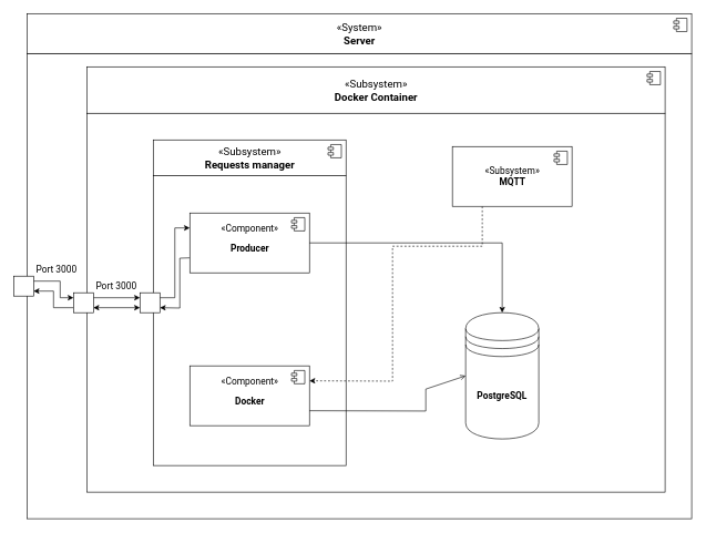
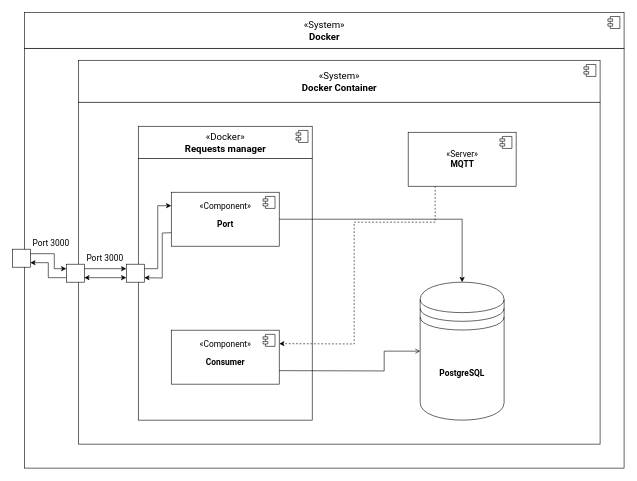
  <mxCell id="0" />
  <mxCell id="1" parent="0" />
  <mxCell id="2" value="" style="rounded=0;whiteSpace=wrap;html=1;align=center;verticalAlign=middle;fontFamily=Roboto;fontSource=https%3A%2F%2Ffonts.googleapis.com%2Fcss%3Ffamily%3DRoboto;" vertex="1" parent="1"><mxGeometry x="40" y="80" width="1000" height="700" as="geometry" /></mxCell>
- <mxCell id="3" value="&lt;font style=&quot;font-size: 16px&quot; data-font-src=&quot;https://fonts.googleapis.com/css?family=Roboto&quot;&gt;«System»&lt;br&gt;&lt;b&gt;Server&lt;/b&gt;&lt;/font&gt;" style="html=1;dropTarget=0;align=center;verticalAlign=middle;fontFamily=Roboto;fontSource=https%3A%2F%2Ffonts.googleapis.com%2Fcss%3Ffamily%3DRoboto;" vertex="1" parent="1"><mxGeometry x="40" width="1000" height="60" as="geometry" y="20" /></mxCell>
+ <mxCell id="3" value="&lt;font style=&quot;font-size: 16px&quot; data-font-src=&quot;https://fonts.googleapis.com/css?family=Roboto&quot;&gt;«System»&lt;br&gt;&lt;b&gt;Docker&lt;/b&gt;&lt;/font&gt;" style="html=1;dropTarget=0;align=center;verticalAlign=middle;fontFamily=Roboto;fontSource=https%3A%2F%2Ffonts.googleapis.com%2Fcss%3Ffamily%3DRoboto;" vertex="1" parent="1"><mxGeometry x="40" width="1000" height="60" as="geometry" y="20" /></mxCell>
  <mxCell id="4" value="" style="shape=module;jettyWidth=8;jettyHeight=4;fontFamily=Roboto;fontSource=https%3A%2F%2Ffonts.googleapis.com%2Fcss%3Ffamily%3DRoboto;" vertex="1" parent="3"><mxGeometry x="1" width="20" height="20" relative="1" as="geometry"><mxPoint x="-27" y="7" as="offset" /></mxGeometry></mxCell>
  <mxCell id="5" value="" style="group" vertex="1" connectable="0" parent="1"><mxGeometry x="130" y="100" width="870" height="640" as="geometry" /></mxCell>
- <mxCell id="6" value="&lt;font style=&quot;font-size: 16px&quot;&gt;«Subsystem»&lt;br&gt;&lt;b&gt;Docker Container&lt;br&gt;&lt;/b&gt;&lt;/font&gt;" style="html=1;dropTarget=0;align=center;verticalAlign=middle;fontFamily=Roboto;fontSource=https%3A%2F%2Ffonts.googleapis.com%2Fcss%3Ffamily%3DRoboto;" vertex="1" parent="5"><mxGeometry width="870.0" height="70" as="geometry" /></mxCell>
+ <mxCell id="6" value="&lt;font style=&quot;font-size: 16px&quot;&gt;«System»&lt;br&gt;&lt;b&gt;Docker Container&lt;br&gt;&lt;/b&gt;&lt;/font&gt;" style="html=1;dropTarget=0;align=center;verticalAlign=middle;fontFamily=Roboto;fontSource=https%3A%2F%2Ffonts.googleapis.com%2Fcss%3Ffamily%3DRoboto;" vertex="1" parent="5"><mxGeometry width="870.0" height="70" as="geometry" /></mxCell>
  <mxCell id="7" value="" style="shape=module;jettyWidth=8;jettyHeight=4;fontFamily=Roboto;fontSource=https%3A%2F%2Ffonts.googleapis.com%2Fcss%3Ffamily%3DRoboto;" vertex="1" parent="6"><mxGeometry x="1" width="20" height="20" relative="1" as="geometry"><mxPoint x="-27" y="7" as="offset" /></mxGeometry></mxCell>
  <mxCell id="8" value="" style="rounded=0;whiteSpace=wrap;html=1;align=center;verticalAlign=middle;fontFamily=Roboto;fontSource=https%3A%2F%2Ffonts.googleapis.com%2Fcss%3Ffamily%3DRoboto;" vertex="1" parent="5"><mxGeometry y="70" width="870.0" height="570" as="geometry" /></mxCell>
  <mxCell id="9" style="edgeStyle=orthogonalEdgeStyle;rounded=0;orthogonalLoop=1;jettySize=auto;html=1;exitX=0.5;exitY=1;exitDx=0;exitDy=0;entryX=0.5;entryY=0;entryDx=0;entryDy=0;fontFamily=Roboto;fontSource=https%3A%2F%2Ffonts.googleapis.com%2Fcss%3Ffamily%3DRoboto;" edge="1" parent="5" source="6" target="8"><mxGeometry x="304.5" y="80" as="geometry" /></mxCell>
  <mxCell id="10" value="" style="group;fontFamily=Roboto;fontSource=https%3A%2F%2Ffonts.googleapis.com%2Fcss%3Ffamily%3DRoboto;" vertex="1" connectable="0" parent="5"><mxGeometry x="100" y="110" width="290" height="490" as="geometry" /></mxCell>
  <mxCell id="11" style="edgeStyle=orthogonalEdgeStyle;rounded=0;orthogonalLoop=1;jettySize=auto;html=1;exitX=0.5;exitY=1;exitDx=0;exitDy=0;entryX=0.5;entryY=0;entryDx=0;entryDy=0;fontFamily=Roboto;fontSource=https%3A%2F%2Ffonts.googleapis.com%2Fcss%3Ffamily%3DRoboto;" edge="1" parent="10" source="12" target="14"><mxGeometry relative="1" as="geometry" /></mxCell>
- <mxCell id="12" value="&lt;font style=&quot;font-size: 16px&quot;&gt;«Subsystem»&lt;br&gt;&lt;b&gt;Req&lt;span style=&quot;white-space: pre&quot;&gt;uests manager&lt;/span&gt;&lt;br&gt;&lt;/b&gt;&lt;/font&gt;" style="html=1;dropTarget=0;align=center;verticalAlign=middle;fontFamily=Roboto;fontSource=https%3A%2F%2Ffonts.googleapis.com%2Fcss%3Ffamily%3DRoboto;" vertex="1" parent="10"><mxGeometry width="290" height="53.594" as="geometry" /></mxCell>
+ <mxCell id="12" value="&lt;font style=&quot;font-size: 16px&quot;&gt;«Docker»&lt;br&gt;&lt;b&gt;Req&lt;span style=&quot;white-space: pre&quot;&gt;uests manager&lt;/span&gt;&lt;br&gt;&lt;/b&gt;&lt;/font&gt;" style="html=1;dropTarget=0;align=center;verticalAlign=middle;fontFamily=Roboto;fontSource=https%3A%2F%2Ffonts.googleapis.com%2Fcss%3Ffamily%3DRoboto;" vertex="1" parent="10"><mxGeometry width="290" height="53.594" as="geometry" /></mxCell>
  <mxCell id="13" value="" style="shape=module;jettyWidth=8;jettyHeight=4;fontFamily=Roboto;fontSource=https%3A%2F%2Ffonts.googleapis.com%2Fcss%3Ffamily%3DRoboto;" vertex="1" parent="12"><mxGeometry x="1" width="20" height="20" relative="1" as="geometry"><mxPoint x="-27" y="7" as="offset" /></mxGeometry></mxCell>
  <mxCell id="14" value="" style="rounded=0;whiteSpace=wrap;html=1;align=center;verticalAlign=middle;fontFamily=Roboto;fontSource=https%3A%2F%2Ffonts.googleapis.com%2Fcss%3Ffamily%3DRoboto;" vertex="1" parent="10"><mxGeometry y="53.594" width="290" height="436.406" as="geometry" /></mxCell>
  <mxCell id="15" style="edgeStyle=orthogonalEdgeStyle;rounded=0;orthogonalLoop=1;jettySize=auto;html=1;exitX=1;exitY=0.25;exitDx=0;exitDy=0;entryX=0;entryY=0.25;entryDx=0;entryDy=0;fontFamily=Roboto;fontSource=https%3A%2F%2Ffonts.googleapis.com%2Fcss%3Ffamily%3DRoboto;fontSize=14;endArrow=classic;endFill=1;" edge="1" parent="10" source="16" target="20"><mxGeometry relative="1" as="geometry" /></mxCell>
  <mxCell id="16" value="" style="fontStyle=0;labelPosition=right;verticalLabelPosition=middle;align=left;verticalAlign=middle;spacingLeft=2;spacingBottom=50;spacing=2;spacingTop=0;fontFamily=Roboto;fontSource=https%3A%2F%2Ffonts.googleapis.com%2Fcss%3Ffamily%3DRoboto;fontSize=14;" vertex="1" parent="10"><mxGeometry x="-20" y="230" width="30" height="30" as="geometry" /></mxCell>
- <mxCell id="17" value="«Component»&lt;br&gt;&lt;blockquote&gt;&lt;b&gt;Docker&lt;/b&gt;&lt;br&gt;&lt;/blockquote&gt;" style="html=1;dropTarget=0;fontFamily=Roboto;fontSource=https%3A%2F%2Ffonts.googleapis.com%2Fcss%3Ffamily%3DRoboto;fontSize=14;align=center;verticalAlign=middle;" vertex="1" parent="10"><mxGeometry x="55" y="340" width="180" height="90" as="geometry" /></mxCell>
+ <mxCell id="17" value="«Component»&lt;br&gt;&lt;blockquote&gt;&lt;b&gt;Consumer&lt;/b&gt;&lt;br&gt;&lt;/blockquote&gt;" style="html=1;dropTarget=0;fontFamily=Roboto;fontSource=https%3A%2F%2Ffonts.googleapis.com%2Fcss%3Ffamily%3DRoboto;fontSize=14;align=center;verticalAlign=middle;" vertex="1" parent="10"><mxGeometry x="55" y="340" width="180" height="90" as="geometry" /></mxCell>
  <mxCell id="18" value="" style="shape=module;jettyWidth=8;jettyHeight=4;" vertex="1" parent="17"><mxGeometry x="1" width="20" height="20" relative="1" as="geometry"><mxPoint x="-27" y="7" as="offset" /></mxGeometry></mxCell>
  <mxCell id="19" style="edgeStyle=none;rounded=0;orthogonalLoop=1;jettySize=auto;html=1;exitX=0;exitY=0.75;exitDx=0;exitDy=0;entryX=1;entryY=0.75;entryDx=0;entryDy=0;fontFamily=Roboto;fontSource=https%3A%2F%2Ffonts.googleapis.com%2Fcss%3Ffamily%3DRoboto;fontSize=14;startArrow=none;startFill=0;endArrow=classic;endFill=1;" edge="1" parent="10" source="20" target="16"><mxGeometry relative="1" as="geometry"><Array as="points"><mxPoint x="40" y="178" /><mxPoint x="40" y="253" /></Array></mxGeometry></mxCell>
- <mxCell id="20" value="«Component»&lt;br&gt;&lt;blockquote&gt;&lt;b&gt;Producer&lt;/b&gt;&lt;br&gt;&lt;/blockquote&gt;" style="html=1;dropTarget=0;fontFamily=Roboto;fontSource=https%3A%2F%2Ffonts.googleapis.com%2Fcss%3Ffamily%3DRoboto;fontSize=14;align=center;verticalAlign=middle;" vertex="1" parent="10"><mxGeometry x="55" y="110" width="180" height="90" as="geometry" /></mxCell>
+ <mxCell id="20" value="«Component»&lt;br&gt;&lt;blockquote&gt;&lt;b&gt;Port&lt;/b&gt;&lt;br&gt;&lt;/blockquote&gt;" style="html=1;dropTarget=0;fontFamily=Roboto;fontSource=https%3A%2F%2Ffonts.googleapis.com%2Fcss%3Ffamily%3DRoboto;fontSize=14;align=center;verticalAlign=middle;" vertex="1" parent="10"><mxGeometry x="55" y="110" width="180" height="90" as="geometry" /></mxCell>
  <mxCell id="21" value="" style="shape=module;jettyWidth=8;jettyHeight=4;" vertex="1" parent="20"><mxGeometry x="1" width="20" height="20" relative="1" as="geometry"><mxPoint x="-27" y="7" as="offset" /></mxGeometry></mxCell>
  <mxCell id="22" style="edgeStyle=orthogonalEdgeStyle;rounded=0;orthogonalLoop=1;jettySize=auto;html=1;exitX=0.5;exitY=1;exitDx=0;exitDy=0;entryX=0.5;entryY=0;entryDx=0;entryDy=0;fontFamily=Roboto;fontSource=https%3A%2F%2Ffonts.googleapis.com%2Fcss%3Ffamily%3DRoboto;" edge="1" parent="5"><mxGeometry x="700" y="190" as="geometry"><mxPoint x="635.0" y="163.59" as="targetPoint" /></mxGeometry></mxCell>
  <mxCell id="23" style="rounded=0;orthogonalLoop=1;jettySize=auto;html=1;exitX=0.25;exitY=1;exitDx=0;exitDy=0;entryX=1;entryY=0.25;entryDx=0;entryDy=0;fontFamily=Roboto;fontSource=https%3A%2F%2Ffonts.googleapis.com%2Fcss%3Ffamily%3DRoboto;fontSize=14;endArrow=classic;endFill=1;startArrow=none;startFill=0;dashed=1;" edge="1" parent="5" source="24" target="17"><mxGeometry relative="1" as="geometry"><Array as="points"><mxPoint x="595" y="270" /><mxPoint x="460" y="270" /><mxPoint x="460" y="473" /></Array></mxGeometry></mxCell>
- <mxCell id="24" value="&lt;div&gt;«Subsystem»&lt;/div&gt;&lt;b&gt;MQTT&lt;/b&gt;" style="html=1;dropTarget=0;fontFamily=Roboto;fontSource=https%3A%2F%2Ffonts.googleapis.com%2Fcss%3Ffamily%3DRoboto;fontSize=14;align=center;verticalAlign=middle;" vertex="1" parent="5"><mxGeometry x="550" y="120" width="180" height="90" as="geometry" /></mxCell>
+ <mxCell id="24" value="&lt;div&gt;«Server»&lt;/div&gt;&lt;b&gt;MQTT&lt;/b&gt;" style="html=1;dropTarget=0;fontFamily=Roboto;fontSource=https%3A%2F%2Ffonts.googleapis.com%2Fcss%3Ffamily%3DRoboto;fontSize=14;align=center;verticalAlign=middle;" vertex="1" parent="5"><mxGeometry x="550" y="120" width="180" height="90" as="geometry" /></mxCell>
  <mxCell id="25" value="" style="shape=module;jettyWidth=8;jettyHeight=4;" vertex="1" parent="24"><mxGeometry x="1" width="20" height="20" relative="1" as="geometry"><mxPoint x="-27" y="7" as="offset" /></mxGeometry></mxCell>
  <mxCell id="26" style="edgeStyle=orthogonalEdgeStyle;rounded=0;orthogonalLoop=1;jettySize=auto;html=1;exitX=1;exitY=0.5;exitDx=0;exitDy=0;fontFamily=Roboto;fontSource=https%3A%2F%2Ffonts.googleapis.com%2Fcss%3Ffamily%3DRoboto;fontSize=14;endArrow=classic;endFill=1;" edge="1" parent="5" source="20" target="28"><mxGeometry relative="1" as="geometry" /></mxCell>
  <mxCell id="27" style="rounded=0;orthogonalLoop=1;jettySize=auto;html=1;exitX=1;exitY=0.75;exitDx=0;exitDy=0;fontFamily=Roboto;fontSource=https%3A%2F%2Ffonts.googleapis.com%2Fcss%3Ffamily%3DRoboto;fontSize=14;startArrow=none;startFill=0;endArrow=open;endFill=1;entryX=0;entryY=0.5;entryDx=0;entryDy=0;elbow=vertical;" edge="1" parent="5" source="17" target="28"><mxGeometry relative="1" as="geometry"><mxPoint x="510" y="521" as="targetPoint" /><Array as="points"><mxPoint x="510" y="518" /><mxPoint x="510" y="485" /></Array></mxGeometry></mxCell>
- <mxCell id="28" value="&lt;b&gt;PostgreSQL&lt;/b&gt;" style="shape=datastore;whiteSpace=wrap;html=1;fontFamily=Roboto;fontSource=https%3A%2F%2Ffonts.googleapis.com%2Fcss%3Ffamily%3DRoboto;fontSize=14;align=center;verticalAlign=middle;" vertex="1" parent="5"><mxGeometry x="570" y="370" width="110" height="190" as="geometry" /></mxCell>
+ <mxCell id="28" value="&lt;b&gt;PostgreSQL&lt;/b&gt;" style="shape=datastore;whiteSpace=wrap;html=1;fontFamily=Roboto;fontSource=https%3A%2F%2Ffonts.googleapis.com%2Fcss%3Ffamily%3DRoboto;fontSize=14;align=center;verticalAlign=middle;" vertex="1" parent="5"><mxGeometry x="570" y="370" width="140" height="230" as="geometry" /></mxCell>
  <mxCell id="29" style="edgeStyle=orthogonalEdgeStyle;rounded=0;orthogonalLoop=1;jettySize=auto;html=1;exitX=1;exitY=0.75;exitDx=0;exitDy=0;entryX=0;entryY=0.75;entryDx=0;entryDy=0;fontFamily=Roboto;fontSource=https%3A%2F%2Ffonts.googleapis.com%2Fcss%3Ffamily%3DRoboto;fontSize=14;endArrow=none;endFill=0;startArrow=classic;startFill=1;" edge="1" parent="1" source="31" target="33"><mxGeometry relative="1" as="geometry" /></mxCell>
  <mxCell id="30" style="edgeStyle=orthogonalEdgeStyle;rounded=0;orthogonalLoop=1;jettySize=auto;html=1;exitX=1;exitY=0.25;exitDx=0;exitDy=0;entryX=0;entryY=0.25;entryDx=0;entryDy=0;fontFamily=Roboto;fontSource=https%3A%2F%2Ffonts.googleapis.com%2Fcss%3Ffamily%3DRoboto;fontSize=14;endArrow=classic;endFill=1;" edge="1" parent="1" source="31" target="33"><mxGeometry relative="1" as="geometry"><Array as="points"><mxPoint x="90" y="422" /><mxPoint x="90" y="448" /></Array></mxGeometry></mxCell>
  <mxCell id="31" value="Port 3000" style="fontStyle=0;labelPosition=right;verticalLabelPosition=middle;align=left;verticalAlign=middle;spacingLeft=2;spacingBottom=50;spacing=2;spacingTop=0;fontFamily=Roboto;fontSource=https%3A%2F%2Ffonts.googleapis.com%2Fcss%3Ffamily%3DRoboto;fontSize=14;" vertex="1" parent="1"><mxGeometry x="20" y="415" width="30" height="30" as="geometry" /></mxCell>
  <mxCell id="32" style="edgeStyle=orthogonalEdgeStyle;rounded=0;orthogonalLoop=1;jettySize=auto;html=1;exitX=1;exitY=0.25;exitDx=0;exitDy=0;entryX=0;entryY=0.25;entryDx=0;entryDy=0;fontFamily=Roboto;fontSource=https%3A%2F%2Ffonts.googleapis.com%2Fcss%3Ffamily%3DRoboto;fontSize=14;endArrow=classic;endFill=1;" edge="1" parent="1" source="33" target="16"><mxGeometry relative="1" as="geometry" /></mxCell>
  <mxCell id="33" value="Port 3000" style="fontStyle=0;labelPosition=right;verticalLabelPosition=middle;align=left;verticalAlign=middle;spacingLeft=2;spacingBottom=50;spacing=2;spacingTop=0;fontFamily=Roboto;fontSource=https%3A%2F%2Ffonts.googleapis.com%2Fcss%3Ffamily%3DRoboto;fontSize=14;" vertex="1" parent="1"><mxGeometry x="110" y="440" width="30" height="30" as="geometry" /></mxCell>
  <mxCell id="34" style="edgeStyle=none;rounded=0;orthogonalLoop=1;jettySize=auto;html=1;exitX=0;exitY=0.75;exitDx=0;exitDy=0;entryX=1;entryY=0.75;entryDx=0;entryDy=0;fontFamily=Roboto;fontSource=https%3A%2F%2Ffonts.googleapis.com%2Fcss%3Ffamily%3DRoboto;fontSize=14;startArrow=classic;startFill=1;endArrow=classic;endFill=1;" edge="1" parent="1" source="16" target="33"><mxGeometry relative="1" as="geometry" /></mxCell>
